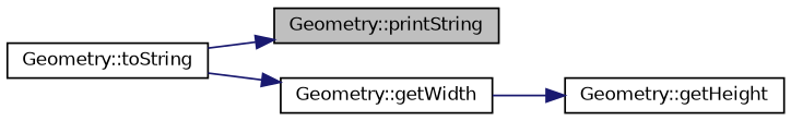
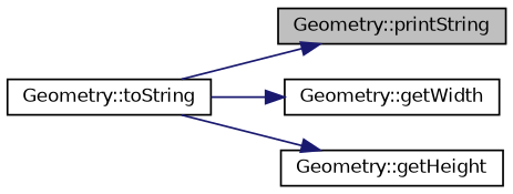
  digraph {
    fontname="DejaVu Sans"
    rankdir=LR
    node [color=black fillcolor=white fontname="DejaVu Sans" fontsize=10 shape=record style=filled]
    edge [color=midnightblue fontname="DejaVu Sans" fontsize=10 labelfontname=Helvetica labelfontsize=10 style=solid]
    n1 [fillcolor=grey75 fontcolor=black height=0.2 label="Geometry::printString" width=0.4]
    n2 [height=0.2 label="Geometry::toString" width=0.4]
    n3 [height=0.2 label="Geometry::getWidth" width=0.4]
    n4 [height=0.2 label="Geometry::getHeight" width=0.4]
    n2 -> n1
    n2 -> n3
-   n3 -> n4
+   n2 -> n4
  }
